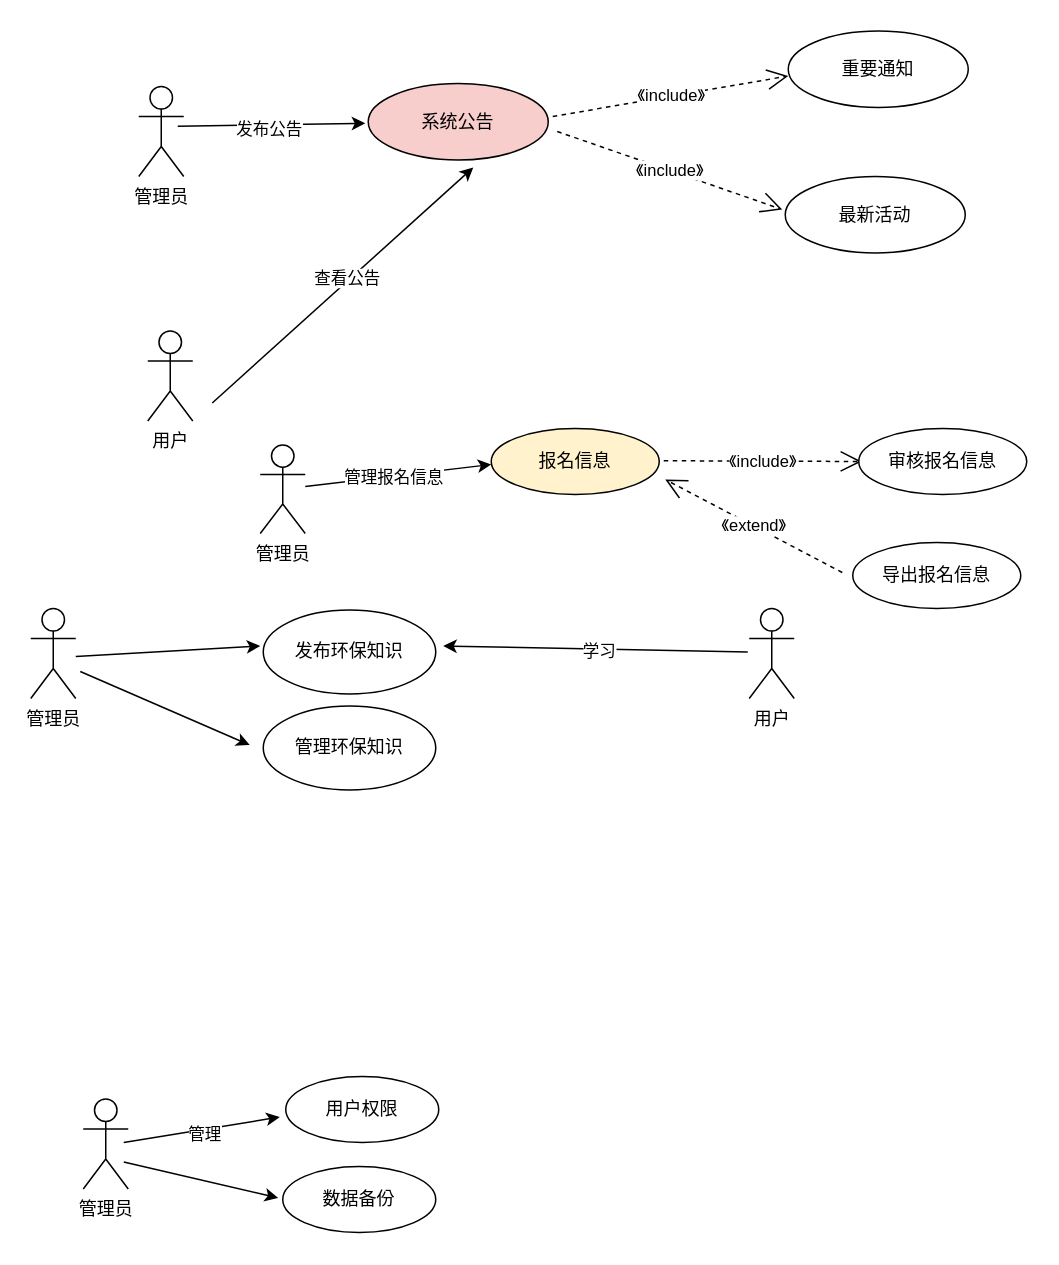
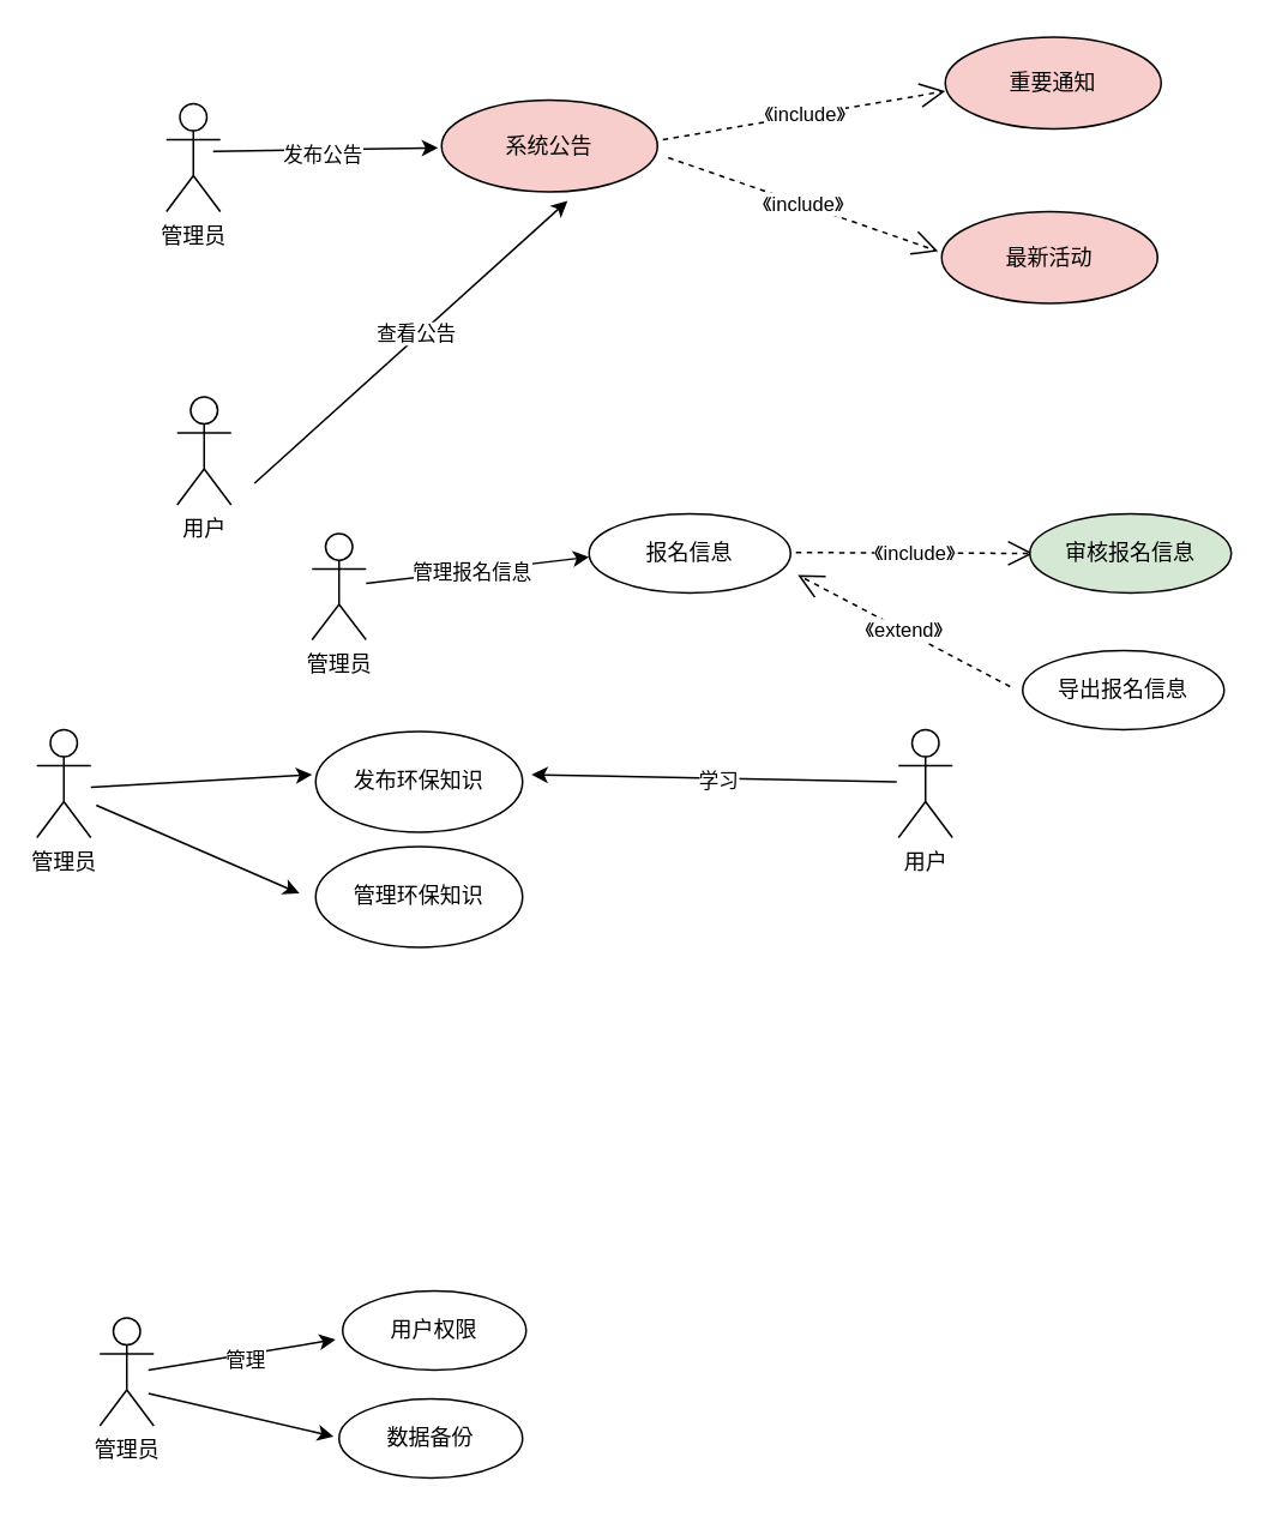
  <mxCell id="0" />
  <mxCell id="1" parent="0" />
  <mxCell id="2" value="管理员" style="shape=umlActor;verticalLabelPosition=bottom;verticalAlign=top;html=1;outlineConnect=0;" vertex="1" parent="1"><mxGeometry x="92" y="57" width="30" height="60" as="geometry" /></mxCell>
  <mxCell id="3" value="" style="endArrow=classic;html=1;rounded=0;" edge="1" parent="1"><mxGeometry width="50" height="50" relative="1" as="geometry"><mxPoint x="118" y="83.5" as="sourcePoint" /><mxPoint x="243" y="81.5" as="targetPoint" /></mxGeometry></mxCell>
  <mxCell id="4" value="发布公告" style="edgeLabel;html=1;align=center;verticalAlign=middle;resizable=0;points=[];" vertex="1" connectable="0" parent="3"><mxGeometry x="-0.041" y="-3" relative="1" as="geometry"><mxPoint as="offset" /></mxGeometry></mxCell>
  <mxCell id="5" value="系统公告" style="ellipse;whiteSpace=wrap;html=1;fillColor=#f8cecc;" vertex="1" parent="1"><mxGeometry x="245" y="55" width="120" height="51" as="geometry" /></mxCell>
  <mxCell id="6" value="《include》" style="endArrow=open;endSize=12;dashed=1;html=1;rounded=0;" edge="1" parent="1"><mxGeometry width="160" relative="1" as="geometry"><mxPoint x="368" y="77" as="sourcePoint" /><mxPoint x="525" y="50" as="targetPoint" /></mxGeometry></mxCell>
- <mxCell id="7" value="重要通知" style="ellipse;whiteSpace=wrap;html=1;" vertex="1" parent="1"><mxGeometry x="525" y="20" width="120" height="51" as="geometry" /></mxCell>
+ <mxCell id="7" value="重要通知" style="ellipse;whiteSpace=wrap;html=1;fillColor=#f8cecc;" vertex="1" parent="1"><mxGeometry x="525" y="20" width="120" height="51" as="geometry" /></mxCell>
  <mxCell id="8" value="《include》" style="endArrow=open;endSize=12;dashed=1;html=1;rounded=0;" edge="1" parent="1"><mxGeometry width="160" relative="1" as="geometry"><mxPoint x="371" y="87" as="sourcePoint" /><mxPoint x="521" y="139" as="targetPoint" /></mxGeometry></mxCell>
- <mxCell id="9" value="最新活动" style="ellipse;whiteSpace=wrap;html=1;" vertex="1" parent="1"><mxGeometry x="523" y="117" width="120" height="51" as="geometry" /></mxCell>
+ <mxCell id="9" value="最新活动" style="ellipse;whiteSpace=wrap;html=1;fillColor=#f8cecc;" vertex="1" parent="1"><mxGeometry x="523" y="117" width="120" height="51" as="geometry" /></mxCell>
  <mxCell id="10" value="用户" style="shape=umlActor;verticalLabelPosition=bottom;verticalAlign=top;html=1;outlineConnect=0;" vertex="1" parent="1"><mxGeometry x="98" y="220" width="30" height="60" as="geometry" /></mxCell>
  <mxCell id="11" value="" style="endArrow=classic;html=1;rounded=0;" edge="1" parent="1"><mxGeometry width="50" height="50" relative="1" as="geometry"><mxPoint x="141" y="268" as="sourcePoint" /><mxPoint x="315" y="111" as="targetPoint" /></mxGeometry></mxCell>
  <mxCell id="12" value="查看公告" style="edgeLabel;html=1;align=center;verticalAlign=middle;resizable=0;points=[];" vertex="1" connectable="0" parent="11"><mxGeometry x="0.045" y="1" relative="1" as="geometry"><mxPoint y="-1" as="offset" /></mxGeometry></mxCell>
  <mxCell id="13" value="管理员" style="shape=umlActor;verticalLabelPosition=bottom;verticalAlign=top;html=1;outlineConnect=0;" vertex="1" parent="1"><mxGeometry x="173" y="296" width="30" height="59" as="geometry" /></mxCell>
  <mxCell id="14" value="" style="endArrow=classic;html=1;rounded=0;" edge="1" parent="1" source="13"><mxGeometry width="50" height="50" relative="1" as="geometry"><mxPoint x="244" y="318" as="sourcePoint" /><mxPoint x="327" y="309" as="targetPoint" /></mxGeometry></mxCell>
  <mxCell id="15" value="管理报名信息" style="edgeLabel;html=1;align=center;verticalAlign=middle;resizable=0;points=[];" vertex="1" connectable="0" parent="14"><mxGeometry x="-0.055" y="-1" relative="1" as="geometry"><mxPoint as="offset" /></mxGeometry></mxCell>
- <mxCell id="16" value="报名信息" style="ellipse;whiteSpace=wrap;html=1;fillColor=#fff2cc;" vertex="1" parent="1"><mxGeometry x="327" y="285" width="112" height="44" as="geometry" /></mxCell>
+ <mxCell id="16" value="报名信息" style="ellipse;whiteSpace=wrap;html=1;" vertex="1" parent="1"><mxGeometry x="327" y="285" width="112" height="44" as="geometry" /></mxCell>
  <mxCell id="17" value="《include》" style="endArrow=open;endSize=12;dashed=1;html=1;rounded=0;" edge="1" parent="1"><mxGeometry width="160" relative="1" as="geometry"><mxPoint x="442" y="306.5" as="sourcePoint" /><mxPoint x="574" y="307" as="targetPoint" /></mxGeometry></mxCell>
- <mxCell id="18" value="审核报名信息" style="ellipse;whiteSpace=wrap;html=1;" vertex="1" parent="1"><mxGeometry x="572" y="285" width="112" height="44" as="geometry" /></mxCell>
+ <mxCell id="18" value="审核报名信息" style="ellipse;whiteSpace=wrap;html=1;fillColor=#d5e8d4;" vertex="1" parent="1"><mxGeometry x="572" y="285" width="112" height="44" as="geometry" /></mxCell>
  <mxCell id="19" value="《extend》" style="endArrow=open;endSize=12;dashed=1;html=1;rounded=0;" edge="1" parent="1"><mxGeometry width="160" relative="1" as="geometry"><mxPoint x="561" y="381" as="sourcePoint" /><mxPoint x="443" y="319" as="targetPoint" /></mxGeometry></mxCell>
  <mxCell id="20" value="导出报名信息" style="ellipse;whiteSpace=wrap;html=1;" vertex="1" parent="1"><mxGeometry x="568" y="361" width="112" height="44" as="geometry" /></mxCell>
  <mxCell id="21" value="管理员" style="shape=umlActor;verticalLabelPosition=bottom;verticalAlign=top;html=1;" vertex="1" parent="1"><mxGeometry x="20" y="405" width="30" height="60" as="geometry" /></mxCell>
  <mxCell id="22" value="" style="endArrow=classic;html=1;rounded=0;" edge="1" parent="1"><mxGeometry width="50" height="50" relative="1" as="geometry"><mxPoint x="50" y="437" as="sourcePoint" /><mxPoint x="173" y="430" as="targetPoint" /></mxGeometry></mxCell>
  <mxCell id="23" value="管理环保知识" style="ellipse;whiteSpace=wrap;html=1;" vertex="1" parent="1"><mxGeometry x="175" y="470" width="115" height="56" as="geometry" /></mxCell>
  <mxCell id="24" value="" style="endArrow=classic;html=1;rounded=0;" edge="1" parent="1"><mxGeometry width="50" height="50" relative="1" as="geometry"><mxPoint x="53" y="447" as="sourcePoint" /><mxPoint x="166" y="496" as="targetPoint" /></mxGeometry></mxCell>
  <mxCell id="25" value="发布环保知识" style="ellipse;whiteSpace=wrap;html=1;" vertex="1" parent="1"><mxGeometry x="175" y="406" width="115" height="56" as="geometry" /></mxCell>
  <mxCell id="26" value="用户" style="shape=umlActor;verticalLabelPosition=bottom;verticalAlign=top;html=1;outlineConnect=0;" vertex="1" parent="1"><mxGeometry x="499" y="405" width="30" height="60" as="geometry" /></mxCell>
  <mxCell id="27" value="" style="endArrow=classic;html=1;rounded=0;" edge="1" parent="1"><mxGeometry width="50" height="50" relative="1" as="geometry"><mxPoint x="498" y="434" as="sourcePoint" /><mxPoint x="295" y="430" as="targetPoint" /></mxGeometry></mxCell>
  <mxCell id="28" value="学习" style="edgeLabel;html=1;align=center;verticalAlign=middle;resizable=0;points=[];" vertex="1" connectable="0" parent="27"><mxGeometry x="-0.025" y="1" relative="1" as="geometry"><mxPoint as="offset" /></mxGeometry></mxCell>
  <mxCell id="29" value="管理员" style="shape=umlActor;verticalLabelPosition=bottom;verticalAlign=top;html=1;outlineConnect=0;" vertex="1" parent="1"><mxGeometry x="55" y="732" width="30" height="60" as="geometry" /></mxCell>
  <mxCell id="30" value="" style="endArrow=classic;html=1;rounded=0;" edge="1" parent="1"><mxGeometry width="50" height="50" relative="1" as="geometry"><mxPoint x="82" y="761" as="sourcePoint" /><mxPoint x="186" y="744" as="targetPoint" /></mxGeometry></mxCell>
  <mxCell id="31" value="管理" style="edgeLabel;html=1;align=center;verticalAlign=middle;resizable=0;points=[];" vertex="1" connectable="0" parent="30"><mxGeometry x="0.03" y="-3" relative="1" as="geometry"><mxPoint as="offset" /></mxGeometry></mxCell>
  <mxCell id="32" value="用户权限" style="ellipse;whiteSpace=wrap;html=1;" vertex="1" parent="1"><mxGeometry x="190" y="717" width="102" height="44" as="geometry" /></mxCell>
  <mxCell id="33" value="" style="endArrow=classic;html=1;rounded=0;" edge="1" parent="1"><mxGeometry width="50" height="50" relative="1" as="geometry"><mxPoint x="82" y="774" as="sourcePoint" /><mxPoint x="185" y="798" as="targetPoint" /></mxGeometry></mxCell>
  <mxCell id="34" value="数据备份" style="ellipse;whiteSpace=wrap;html=1;" vertex="1" parent="1"><mxGeometry x="188" y="777" width="102" height="44" as="geometry" /></mxCell>
